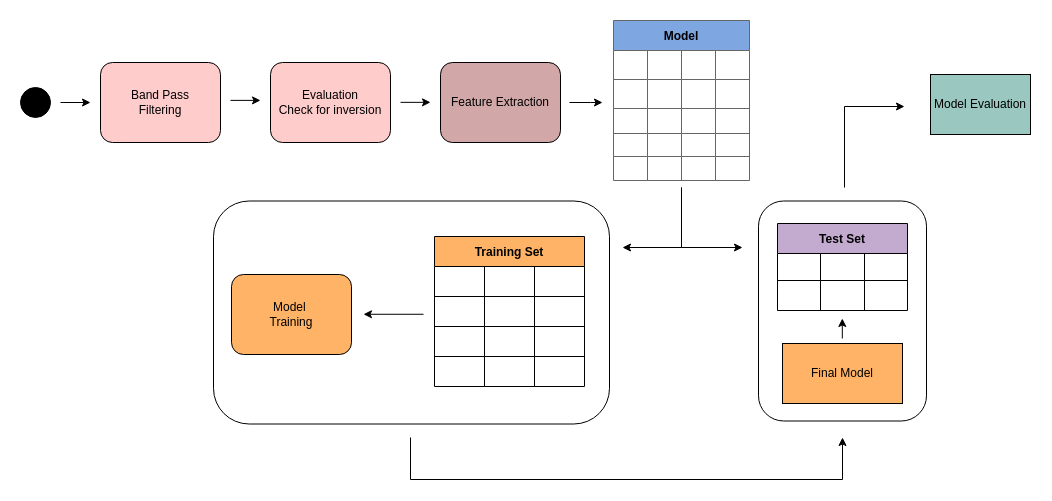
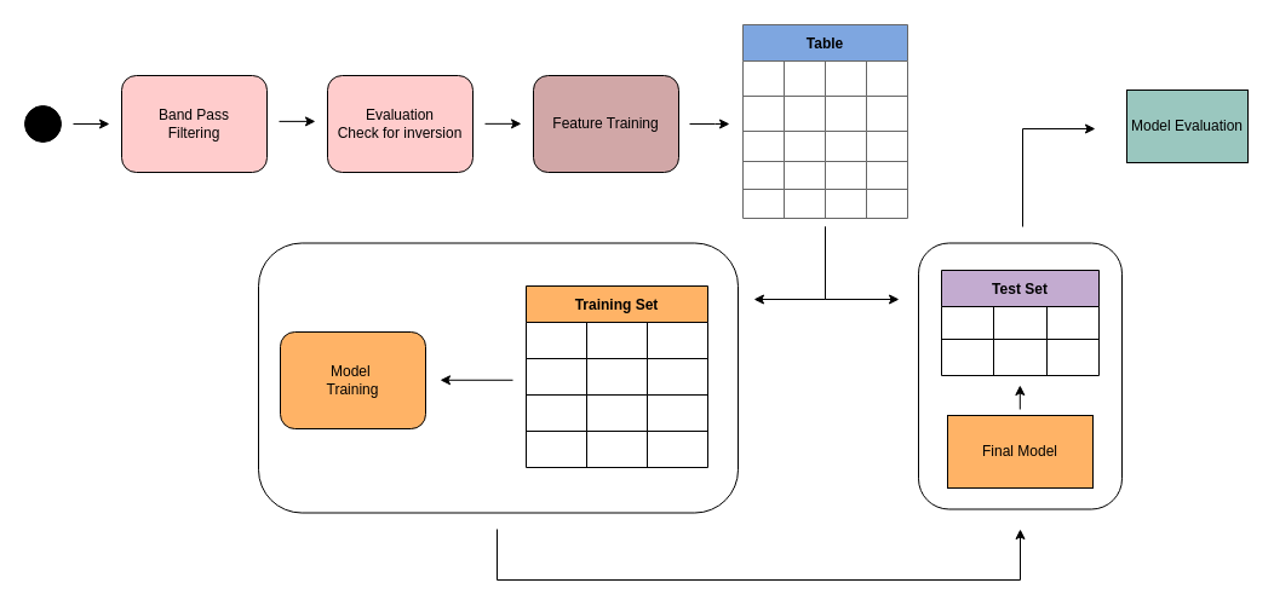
  <mxCell id="0" />
  <mxCell id="1" parent="0" />
  <mxCell id="2" value="" style="shape=mxgraph.bpmn.shape;html=1;verticalLabelPosition=bottom;labelBackgroundColor=#ffffff;verticalAlign=top;perimeter=ellipsePerimeter;outline=standard;symbol=general;fillColor=#000000;" parent="1" vertex="1"><mxGeometry x="20" y="87" width="30" height="30" as="geometry" /></mxCell>
  <mxCell id="3" value="Band Pass&lt;br&gt;Filtering" style="shape=ext;rounded=1;html=1;whiteSpace=wrap;fillColor=#FFCCCC;strokeColor=#000000;gradientColor=none;" parent="1" vertex="1"><mxGeometry x="100" y="62" width="120" height="80" as="geometry" /></mxCell>
  <mxCell id="4" value="Evaluation&lt;br&gt;Check for inversion" style="shape=ext;rounded=1;html=1;whiteSpace=wrap;fillColor=#FFCCCC;gradientColor=none;strokeColor=#000000;" parent="1" vertex="1"><mxGeometry x="270" y="62" width="120" height="80" as="geometry" /></mxCell>
  <mxCell id="5" style="edgeStyle=orthogonalEdgeStyle;rounded=0;html=1;jettySize=auto;orthogonalLoop=1;" parent="1" edge="1"><mxGeometry relative="1" as="geometry"><mxPoint x="60" y="102" as="sourcePoint" /><mxPoint x="90" y="102" as="targetPoint" /></mxGeometry></mxCell>
  <mxCell id="6" style="edgeStyle=orthogonalEdgeStyle;rounded=0;orthogonalLoop=1;jettySize=auto;html=1;" parent="1" edge="1"><mxGeometry relative="1" as="geometry"><mxPoint x="742" y="247" as="targetPoint" /><Array as="points"><mxPoint x="681" y="247" /></Array><mxPoint x="681" y="187" as="sourcePoint" /></mxGeometry></mxCell>
- <mxCell id="7" value="Model" style="shape=table;startSize=30;container=1;collapsible=0;childLayout=tableLayout;fontStyle=1;align=center;fillColor=#7EA6E0;gradientColor=none;strokeColor=#666666;swimlaneFillColor=#FFFFFF;" parent="1" vertex="1"><mxGeometry x="613" y="20" width="136" height="160" as="geometry" /></mxCell>
+ <mxCell id="7" value="Table" style="shape=table;startSize=30;container=1;collapsible=0;childLayout=tableLayout;fontStyle=1;align=center;fillColor=#7EA6E0;gradientColor=none;strokeColor=#666666;swimlaneFillColor=#FFFFFF;" parent="1" vertex="1"><mxGeometry x="613" y="20" width="136" height="160" as="geometry" /></mxCell>
  <mxCell id="8" style="shape=tableRow;horizontal=0;startSize=0;swimlaneHead=0;swimlaneBody=0;top=0;left=0;bottom=0;right=0;collapsible=0;dropTarget=0;fillColor=none;points=[[0,0.5],[1,0.5]];portConstraint=eastwest;" vertex="1" parent="7"><mxGeometry y="30" width="136" height="29" as="geometry" /></mxCell>
  <mxCell id="9" style="shape=partialRectangle;html=1;whiteSpace=wrap;connectable=0;fillColor=none;top=0;left=0;bottom=0;right=0;overflow=hidden;" vertex="1" parent="8"><mxGeometry width="34" height="29" as="geometry"><mxRectangle width="34" height="29" as="alternateBounds" /></mxGeometry></mxCell>
  <mxCell id="10" style="shape=partialRectangle;html=1;whiteSpace=wrap;connectable=0;fillColor=none;top=0;left=0;bottom=0;right=0;overflow=hidden;" vertex="1" parent="8"><mxGeometry x="34" width="34" height="29" as="geometry"><mxRectangle width="34" height="29" as="alternateBounds" /></mxGeometry></mxCell>
  <mxCell id="11" style="shape=partialRectangle;html=1;whiteSpace=wrap;connectable=0;fillColor=none;top=0;left=0;bottom=0;right=0;overflow=hidden;" vertex="1" parent="8"><mxGeometry x="68" width="34" height="29" as="geometry"><mxRectangle width="34" height="29" as="alternateBounds" /></mxGeometry></mxCell>
  <mxCell id="12" style="shape=partialRectangle;html=1;whiteSpace=wrap;connectable=0;fillColor=none;top=0;left=0;bottom=0;right=0;overflow=hidden;" vertex="1" parent="8"><mxGeometry x="102" width="34" height="29" as="geometry"><mxRectangle width="34" height="29" as="alternateBounds" /></mxGeometry></mxCell>
  <mxCell id="13" value="" style="shape=tableRow;horizontal=0;startSize=0;swimlaneHead=0;swimlaneBody=0;top=0;left=0;bottom=0;right=0;collapsible=0;dropTarget=0;fillColor=none;points=[[0,0.5],[1,0.5]];portConstraint=eastwest;" parent="7" vertex="1"><mxGeometry y="59" width="136" height="29" as="geometry" /></mxCell>
  <mxCell id="14" value="" style="shape=partialRectangle;html=1;whiteSpace=wrap;connectable=0;fillColor=none;top=0;left=0;bottom=0;right=0;overflow=hidden;" parent="13" vertex="1"><mxGeometry width="34" height="29" as="geometry"><mxRectangle width="34" height="29" as="alternateBounds" /></mxGeometry></mxCell>
  <mxCell id="15" value="" style="shape=partialRectangle;html=1;whiteSpace=wrap;connectable=0;fillColor=none;top=0;left=0;bottom=0;right=0;overflow=hidden;" parent="13" vertex="1"><mxGeometry x="34" width="34" height="29" as="geometry"><mxRectangle width="34" height="29" as="alternateBounds" /></mxGeometry></mxCell>
  <mxCell id="16" value="" style="shape=partialRectangle;html=1;whiteSpace=wrap;connectable=0;fillColor=none;top=0;left=0;bottom=0;right=0;overflow=hidden;" parent="13" vertex="1"><mxGeometry x="68" width="34" height="29" as="geometry"><mxRectangle width="34" height="29" as="alternateBounds" /></mxGeometry></mxCell>
  <mxCell id="17" style="shape=partialRectangle;html=1;whiteSpace=wrap;connectable=0;fillColor=none;top=0;left=0;bottom=0;right=0;overflow=hidden;" vertex="1" parent="13"><mxGeometry x="102" width="34" height="29" as="geometry"><mxRectangle width="34" height="29" as="alternateBounds" /></mxGeometry></mxCell>
  <mxCell id="18" value="" style="shape=tableRow;horizontal=0;startSize=0;swimlaneHead=0;swimlaneBody=0;top=0;left=0;bottom=0;right=0;collapsible=0;dropTarget=0;fillColor=none;points=[[0,0.5],[1,0.5]];portConstraint=eastwest;" parent="7" vertex="1"><mxGeometry y="88" width="136" height="25" as="geometry" /></mxCell>
  <mxCell id="19" value="" style="shape=partialRectangle;html=1;whiteSpace=wrap;connectable=0;fillColor=none;top=0;left=0;bottom=0;right=0;overflow=hidden;" parent="18" vertex="1"><mxGeometry width="34" height="25" as="geometry"><mxRectangle width="34" height="25" as="alternateBounds" /></mxGeometry></mxCell>
  <mxCell id="20" value="" style="shape=partialRectangle;html=1;whiteSpace=wrap;connectable=0;fillColor=none;top=0;left=0;bottom=0;right=0;overflow=hidden;" parent="18" vertex="1"><mxGeometry x="34" width="34" height="25" as="geometry"><mxRectangle width="34" height="25" as="alternateBounds" /></mxGeometry></mxCell>
  <mxCell id="21" value="" style="shape=partialRectangle;html=1;whiteSpace=wrap;connectable=0;fillColor=none;top=0;left=0;bottom=0;right=0;overflow=hidden;" parent="18" vertex="1"><mxGeometry x="68" width="34" height="25" as="geometry"><mxRectangle width="34" height="25" as="alternateBounds" /></mxGeometry></mxCell>
  <mxCell id="22" style="shape=partialRectangle;html=1;whiteSpace=wrap;connectable=0;fillColor=none;top=0;left=0;bottom=0;right=0;overflow=hidden;" vertex="1" parent="18"><mxGeometry x="102" width="34" height="25" as="geometry"><mxRectangle width="34" height="25" as="alternateBounds" /></mxGeometry></mxCell>
  <mxCell id="23" value="" style="shape=tableRow;horizontal=0;startSize=0;swimlaneHead=0;swimlaneBody=0;top=0;left=0;bottom=0;right=0;collapsible=0;dropTarget=0;fillColor=none;points=[[0,0.5],[1,0.5]];portConstraint=eastwest;" parent="7" vertex="1"><mxGeometry y="113" width="136" height="23" as="geometry" /></mxCell>
  <mxCell id="24" value="" style="shape=partialRectangle;html=1;whiteSpace=wrap;connectable=0;fillColor=none;top=0;left=0;bottom=0;right=0;overflow=hidden;" parent="23" vertex="1"><mxGeometry width="34" height="23" as="geometry"><mxRectangle width="34" height="23" as="alternateBounds" /></mxGeometry></mxCell>
  <mxCell id="25" value="" style="shape=partialRectangle;html=1;whiteSpace=wrap;connectable=0;fillColor=none;top=0;left=0;bottom=0;right=0;overflow=hidden;" parent="23" vertex="1"><mxGeometry x="34" width="34" height="23" as="geometry"><mxRectangle width="34" height="23" as="alternateBounds" /></mxGeometry></mxCell>
  <mxCell id="26" value="" style="shape=partialRectangle;html=1;whiteSpace=wrap;connectable=0;fillColor=none;top=0;left=0;bottom=0;right=0;overflow=hidden;" parent="23" vertex="1"><mxGeometry x="68" width="34" height="23" as="geometry"><mxRectangle width="34" height="23" as="alternateBounds" /></mxGeometry></mxCell>
  <mxCell id="27" style="shape=partialRectangle;html=1;whiteSpace=wrap;connectable=0;fillColor=none;top=0;left=0;bottom=0;right=0;overflow=hidden;" vertex="1" parent="23"><mxGeometry x="102" width="34" height="23" as="geometry"><mxRectangle width="34" height="23" as="alternateBounds" /></mxGeometry></mxCell>
  <mxCell id="28" style="shape=tableRow;horizontal=0;startSize=0;swimlaneHead=0;swimlaneBody=0;top=0;left=0;bottom=0;right=0;collapsible=0;dropTarget=0;fillColor=none;points=[[0,0.5],[1,0.5]];portConstraint=eastwest;" vertex="1" parent="7"><mxGeometry y="136" width="136" height="24" as="geometry" /></mxCell>
  <mxCell id="29" style="shape=partialRectangle;html=1;whiteSpace=wrap;connectable=0;fillColor=none;top=0;left=0;bottom=0;right=0;overflow=hidden;" vertex="1" parent="28"><mxGeometry width="34" height="24" as="geometry"><mxRectangle width="34" height="24" as="alternateBounds" /></mxGeometry></mxCell>
  <mxCell id="30" style="shape=partialRectangle;html=1;whiteSpace=wrap;connectable=0;fillColor=none;top=0;left=0;bottom=0;right=0;overflow=hidden;" vertex="1" parent="28"><mxGeometry x="34" width="34" height="24" as="geometry"><mxRectangle width="34" height="24" as="alternateBounds" /></mxGeometry></mxCell>
  <mxCell id="31" style="shape=partialRectangle;html=1;whiteSpace=wrap;connectable=0;fillColor=none;top=0;left=0;bottom=0;right=0;overflow=hidden;" vertex="1" parent="28"><mxGeometry x="68" width="34" height="24" as="geometry"><mxRectangle width="34" height="24" as="alternateBounds" /></mxGeometry></mxCell>
  <mxCell id="32" style="shape=partialRectangle;html=1;whiteSpace=wrap;connectable=0;fillColor=none;top=0;left=0;bottom=0;right=0;overflow=hidden;" vertex="1" parent="28"><mxGeometry x="102" width="34" height="24" as="geometry"><mxRectangle width="34" height="24" as="alternateBounds" /></mxGeometry></mxCell>
- <mxCell id="33" value="Feature Extraction" style="shape=ext;rounded=1;html=1;whiteSpace=wrap;fillColor=#D1A7A7;gradientColor=none;strokeColor=#000000;" parent="1" vertex="1"><mxGeometry x="440" y="62" width="120" height="80" as="geometry" /></mxCell>
+ <mxCell id="33" value="Feature Training" style="shape=ext;rounded=1;html=1;whiteSpace=wrap;fillColor=#D1A7A7;gradientColor=none;strokeColor=#000000;" parent="1" vertex="1"><mxGeometry x="440" y="62" width="120" height="80" as="geometry" /></mxCell>
  <mxCell id="34" style="edgeStyle=orthogonalEdgeStyle;rounded=0;orthogonalLoop=1;jettySize=auto;html=1;exitX=1;exitY=0.5;exitDx=0;exitDy=0;" edge="1" parent="1"><mxGeometry relative="1" as="geometry"><mxPoint x="602" y="102" as="targetPoint" /><mxPoint x="569" y="102" as="sourcePoint" /><Array as="points"><mxPoint x="590" y="102" /><mxPoint x="590" y="102" /></Array></mxGeometry></mxCell>
  <mxCell id="35" value="Training Set" style="shape=table;startSize=30;container=1;collapsible=0;childLayout=tableLayout;fontStyle=1;align=center;fillColor=#FFB366;" vertex="1" parent="1"><mxGeometry x="434" y="236" width="150" height="150" as="geometry" /></mxCell>
  <mxCell id="36" value="" style="shape=tableRow;horizontal=0;startSize=0;swimlaneHead=0;swimlaneBody=0;top=0;left=0;bottom=0;right=0;collapsible=0;dropTarget=0;fillColor=none;points=[[0,0.5],[1,0.5]];portConstraint=eastwest;" vertex="1" parent="35"><mxGeometry y="30" width="150" height="30" as="geometry" /></mxCell>
  <mxCell id="37" value="" style="shape=partialRectangle;html=1;whiteSpace=wrap;connectable=0;fillColor=none;top=0;left=0;bottom=0;right=0;overflow=hidden;" vertex="1" parent="36"><mxGeometry width="50" height="30" as="geometry"><mxRectangle width="50" height="30" as="alternateBounds" /></mxGeometry></mxCell>
  <mxCell id="38" value="" style="shape=partialRectangle;html=1;whiteSpace=wrap;connectable=0;fillColor=none;top=0;left=0;bottom=0;right=0;overflow=hidden;" vertex="1" parent="36"><mxGeometry x="50" width="50" height="30" as="geometry"><mxRectangle width="50" height="30" as="alternateBounds" /></mxGeometry></mxCell>
  <mxCell id="39" value="" style="shape=partialRectangle;html=1;whiteSpace=wrap;connectable=0;fillColor=none;top=0;left=0;bottom=0;right=0;overflow=hidden;" vertex="1" parent="36"><mxGeometry x="100" width="50" height="30" as="geometry"><mxRectangle width="50" height="30" as="alternateBounds" /></mxGeometry></mxCell>
  <mxCell id="40" style="shape=tableRow;horizontal=0;startSize=0;swimlaneHead=0;swimlaneBody=0;top=0;left=0;bottom=0;right=0;collapsible=0;dropTarget=0;fillColor=none;points=[[0,0.5],[1,0.5]];portConstraint=eastwest;" vertex="1" parent="35"><mxGeometry y="60" width="150" height="30" as="geometry" /></mxCell>
  <mxCell id="41" style="shape=partialRectangle;html=1;whiteSpace=wrap;connectable=0;fillColor=none;top=0;left=0;bottom=0;right=0;overflow=hidden;" vertex="1" parent="40"><mxGeometry width="50" height="30" as="geometry"><mxRectangle width="50" height="30" as="alternateBounds" /></mxGeometry></mxCell>
  <mxCell id="42" style="shape=partialRectangle;html=1;whiteSpace=wrap;connectable=0;fillColor=none;top=0;left=0;bottom=0;right=0;overflow=hidden;" vertex="1" parent="40"><mxGeometry x="50" width="50" height="30" as="geometry"><mxRectangle width="50" height="30" as="alternateBounds" /></mxGeometry></mxCell>
  <mxCell id="43" style="shape=partialRectangle;html=1;whiteSpace=wrap;connectable=0;fillColor=none;top=0;left=0;bottom=0;right=0;overflow=hidden;" vertex="1" parent="40"><mxGeometry x="100" width="50" height="30" as="geometry"><mxRectangle width="50" height="30" as="alternateBounds" /></mxGeometry></mxCell>
  <mxCell id="44" style="shape=tableRow;horizontal=0;startSize=0;swimlaneHead=0;swimlaneBody=0;top=0;left=0;bottom=0;right=0;collapsible=0;dropTarget=0;fillColor=none;points=[[0,0.5],[1,0.5]];portConstraint=eastwest;" vertex="1" parent="35"><mxGeometry y="90" width="150" height="30" as="geometry" /></mxCell>
  <mxCell id="45" style="shape=partialRectangle;html=1;whiteSpace=wrap;connectable=0;fillColor=none;top=0;left=0;bottom=0;right=0;overflow=hidden;" vertex="1" parent="44"><mxGeometry width="50" height="30" as="geometry"><mxRectangle width="50" height="30" as="alternateBounds" /></mxGeometry></mxCell>
  <mxCell id="46" style="shape=partialRectangle;html=1;whiteSpace=wrap;connectable=0;fillColor=none;top=0;left=0;bottom=0;right=0;overflow=hidden;" vertex="1" parent="44"><mxGeometry x="50" width="50" height="30" as="geometry"><mxRectangle width="50" height="30" as="alternateBounds" /></mxGeometry></mxCell>
  <mxCell id="47" style="shape=partialRectangle;html=1;whiteSpace=wrap;connectable=0;fillColor=none;top=0;left=0;bottom=0;right=0;overflow=hidden;" vertex="1" parent="44"><mxGeometry x="100" width="50" height="30" as="geometry"><mxRectangle width="50" height="30" as="alternateBounds" /></mxGeometry></mxCell>
  <mxCell id="48" style="shape=tableRow;horizontal=0;startSize=0;swimlaneHead=0;swimlaneBody=0;top=0;left=0;bottom=0;right=0;collapsible=0;dropTarget=0;fillColor=none;points=[[0,0.5],[1,0.5]];portConstraint=eastwest;" vertex="1" parent="35"><mxGeometry y="120" width="150" height="30" as="geometry" /></mxCell>
  <mxCell id="49" style="shape=partialRectangle;html=1;whiteSpace=wrap;connectable=0;fillColor=none;top=0;left=0;bottom=0;right=0;overflow=hidden;" vertex="1" parent="48"><mxGeometry width="50" height="30" as="geometry"><mxRectangle width="50" height="30" as="alternateBounds" /></mxGeometry></mxCell>
  <mxCell id="50" style="shape=partialRectangle;html=1;whiteSpace=wrap;connectable=0;fillColor=none;top=0;left=0;bottom=0;right=0;overflow=hidden;" vertex="1" parent="48"><mxGeometry x="50" width="50" height="30" as="geometry"><mxRectangle width="50" height="30" as="alternateBounds" /></mxGeometry></mxCell>
  <mxCell id="51" style="shape=partialRectangle;html=1;whiteSpace=wrap;connectable=0;fillColor=none;top=0;left=0;bottom=0;right=0;overflow=hidden;" vertex="1" parent="48"><mxGeometry x="100" width="50" height="30" as="geometry"><mxRectangle width="50" height="30" as="alternateBounds" /></mxGeometry></mxCell>
  <mxCell id="52" value="Test Set" style="shape=table;startSize=30;container=1;collapsible=0;childLayout=tableLayout;fontStyle=1;align=center;fillColor=#C3ABD0;" vertex="1" parent="1"><mxGeometry x="777" y="223" width="130" height="87" as="geometry" /></mxCell>
  <mxCell id="53" value="" style="shape=tableRow;horizontal=0;startSize=0;swimlaneHead=0;swimlaneBody=0;top=0;left=0;bottom=0;right=0;collapsible=0;dropTarget=0;fillColor=none;points=[[0,0.5],[1,0.5]];portConstraint=eastwest;" vertex="1" parent="52"><mxGeometry y="30" width="130" height="27" as="geometry" /></mxCell>
  <mxCell id="54" value="" style="shape=partialRectangle;html=1;whiteSpace=wrap;connectable=0;fillColor=none;top=0;left=0;bottom=0;right=0;overflow=hidden;" vertex="1" parent="53"><mxGeometry width="43" height="27" as="geometry"><mxRectangle width="43" height="27" as="alternateBounds" /></mxGeometry></mxCell>
  <mxCell id="55" value="" style="shape=partialRectangle;html=1;whiteSpace=wrap;connectable=0;fillColor=none;top=0;left=0;bottom=0;right=0;overflow=hidden;" vertex="1" parent="53"><mxGeometry x="43" width="44" height="27" as="geometry"><mxRectangle width="44" height="27" as="alternateBounds" /></mxGeometry></mxCell>
  <mxCell id="56" value="" style="shape=partialRectangle;html=1;whiteSpace=wrap;connectable=0;fillColor=none;top=0;left=0;bottom=0;right=0;overflow=hidden;" vertex="1" parent="53"><mxGeometry x="87" width="43" height="27" as="geometry"><mxRectangle width="43" height="27" as="alternateBounds" /></mxGeometry></mxCell>
  <mxCell id="57" value="" style="shape=tableRow;horizontal=0;startSize=0;swimlaneHead=0;swimlaneBody=0;top=0;left=0;bottom=0;right=0;collapsible=0;dropTarget=0;fillColor=none;points=[[0,0.5],[1,0.5]];portConstraint=eastwest;" vertex="1" parent="52"><mxGeometry y="57" width="130" height="30" as="geometry" /></mxCell>
  <mxCell id="58" value="" style="shape=partialRectangle;html=1;whiteSpace=wrap;connectable=0;fillColor=none;top=0;left=0;bottom=0;right=0;overflow=hidden;" vertex="1" parent="57"><mxGeometry width="43" height="30" as="geometry"><mxRectangle width="43" height="30" as="alternateBounds" /></mxGeometry></mxCell>
  <mxCell id="59" value="" style="shape=partialRectangle;html=1;whiteSpace=wrap;connectable=0;fillColor=none;top=0;left=0;bottom=0;right=0;overflow=hidden;" vertex="1" parent="57"><mxGeometry x="43" width="44" height="30" as="geometry"><mxRectangle width="44" height="30" as="alternateBounds" /></mxGeometry></mxCell>
  <mxCell id="60" value="" style="shape=partialRectangle;html=1;whiteSpace=wrap;connectable=0;fillColor=none;top=0;left=0;bottom=0;right=0;overflow=hidden;" vertex="1" parent="57"><mxGeometry x="87" width="43" height="30" as="geometry"><mxRectangle width="43" height="30" as="alternateBounds" /></mxGeometry></mxCell>
  <mxCell id="61" style="edgeStyle=orthogonalEdgeStyle;rounded=0;orthogonalLoop=1;jettySize=auto;html=1;" edge="1" parent="1"><mxGeometry relative="1" as="geometry"><mxPoint x="622" y="247" as="targetPoint" /><Array as="points"><mxPoint x="681" y="247" /></Array><mxPoint x="681" y="187" as="sourcePoint" /></mxGeometry></mxCell>
  <mxCell id="62" value="" style="endArrow=classic;html=1;rounded=0;" edge="1" parent="1"><mxGeometry width="50" height="50" relative="1" as="geometry"><mxPoint x="423" y="313.77" as="sourcePoint" /><mxPoint x="363" y="313.77" as="targetPoint" /></mxGeometry></mxCell>
  <mxCell id="63" value="Model&amp;nbsp;&lt;br&gt;Training" style="shape=ext;rounded=1;html=1;whiteSpace=wrap;fillColor=#FFB366;" vertex="1" parent="1"><mxGeometry x="231" y="274" width="120" height="80" as="geometry" /></mxCell>
  <mxCell id="64" value="" style="rounded=1;whiteSpace=wrap;html=1;fillColor=none;arcSize=16;" vertex="1" parent="1"><mxGeometry x="213" y="200.5" width="396" height="223" as="geometry" /></mxCell>
  <mxCell id="65" value="Final Model" style="rounded=0;whiteSpace=wrap;html=1;fillColor=#ffb366;" vertex="1" parent="1"><mxGeometry x="782" y="343" width="120" height="60" as="geometry" /></mxCell>
  <mxCell id="66" style="edgeStyle=orthogonalEdgeStyle;rounded=0;orthogonalLoop=1;jettySize=auto;html=1;" edge="1" parent="1"><mxGeometry relative="1" as="geometry"><mxPoint x="842" y="437" as="targetPoint" /><Array as="points"><mxPoint x="410" y="479" /><mxPoint x="842" y="479" /></Array><mxPoint x="410" y="437" as="sourcePoint" /></mxGeometry></mxCell>
  <mxCell id="67" value="" style="rounded=1;whiteSpace=wrap;html=1;fillColor=none;" vertex="1" parent="1"><mxGeometry x="758" y="200.5" width="168" height="220" as="geometry" /></mxCell>
  <mxCell id="68" value="" style="endArrow=classic;html=1;rounded=0;" edge="1" parent="1"><mxGeometry width="50" height="50" relative="1" as="geometry"><mxPoint x="841.8" y="338" as="sourcePoint" /><mxPoint x="841.8" y="318" as="targetPoint" /></mxGeometry></mxCell>
  <mxCell id="69" style="edgeStyle=orthogonalEdgeStyle;rounded=0;orthogonalLoop=1;jettySize=auto;html=1;" edge="1" parent="1"><mxGeometry relative="1" as="geometry"><mxPoint x="904" y="106" as="targetPoint" /><Array as="points"><mxPoint x="844" y="106" /></Array><mxPoint x="844" y="187" as="sourcePoint" /></mxGeometry></mxCell>
  <mxCell id="70" style="edgeStyle=orthogonalEdgeStyle;rounded=0;html=1;jettySize=auto;orthogonalLoop=1;" edge="1" parent="1"><mxGeometry relative="1" as="geometry"><mxPoint x="230" y="99.89" as="sourcePoint" /><mxPoint x="260" y="99.89" as="targetPoint" /></mxGeometry></mxCell>
  <mxCell id="71" style="edgeStyle=orthogonalEdgeStyle;rounded=0;html=1;jettySize=auto;orthogonalLoop=1;" edge="1" parent="1"><mxGeometry relative="1" as="geometry"><mxPoint x="400" y="101.85" as="sourcePoint" /><mxPoint x="430" y="101.85" as="targetPoint" /></mxGeometry></mxCell>
  <mxCell id="72" value="Model Evaluation" style="rounded=0;whiteSpace=wrap;html=1;fillColor=#9AC7BF;" vertex="1" parent="1"><mxGeometry x="930" y="74" width="100" height="60" as="geometry" /></mxCell>
